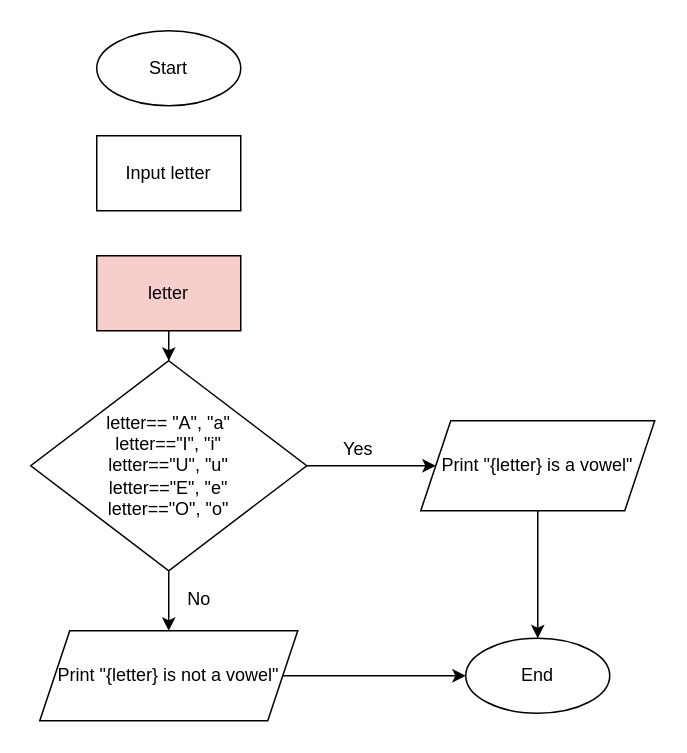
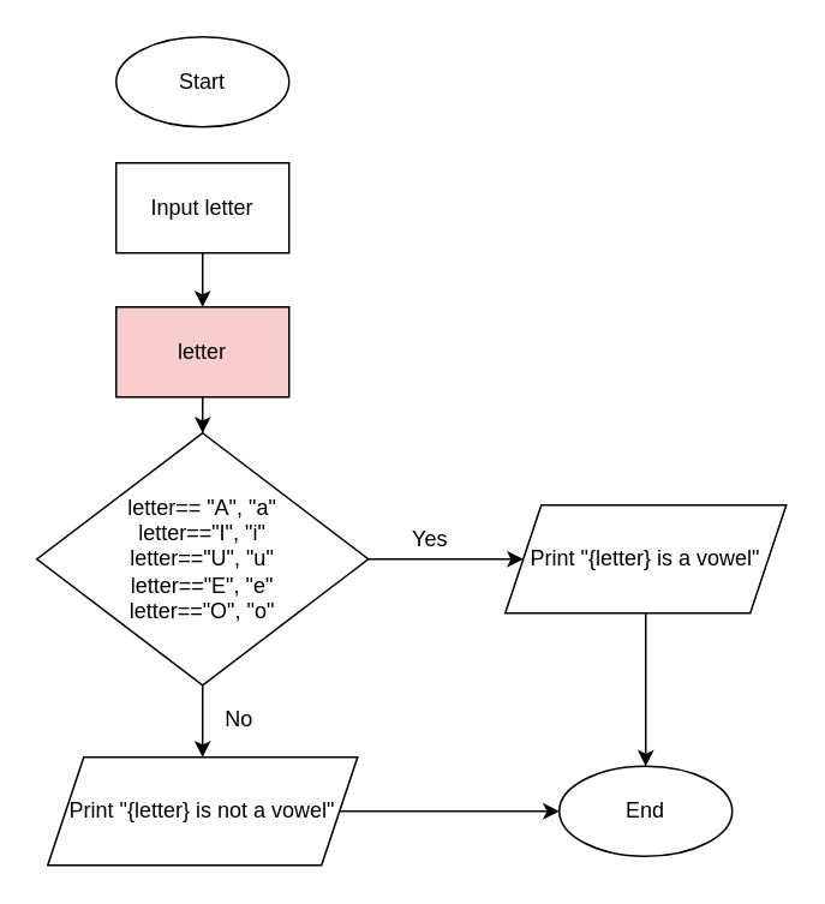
  <mxCell id="0" />
  <mxCell id="1" parent="0" />
  <mxCell id="2" value="Start" style="ellipse;whiteSpace=wrap;html=1;" vertex="1" parent="1"><mxGeometry x="64" y="20" width="96" height="50" as="geometry" /></mxCell>
+ <mxCell id="3" value="" style="edgeStyle=orthogonalEdgeStyle;rounded=0;orthogonalLoop=1;jettySize=auto;html=1;" edge="1" parent="1" source="4" target="6"><mxGeometry relative="1" as="geometry" /></mxCell>
  <mxCell id="4" value="Input letter" style="whiteSpace=wrap;html=1;" vertex="1" parent="1"><mxGeometry x="64" y="90" width="96" height="50" as="geometry" /></mxCell>
  <mxCell id="5" value="" style="edgeStyle=orthogonalEdgeStyle;rounded=0;orthogonalLoop=1;jettySize=auto;html=1;" edge="1" parent="1" source="6" target="12"><mxGeometry relative="1" as="geometry" /></mxCell>
  <mxCell id="6" value="letter" style="whiteSpace=wrap;html=1;fillColor=#f8cecc;" vertex="1" parent="1"><mxGeometry x="64" y="170" width="96" height="50" as="geometry" /></mxCell>
  <mxCell id="7" value="" style="edgeStyle=orthogonalEdgeStyle;rounded=0;orthogonalLoop=1;jettySize=auto;html=1;" edge="1" parent="1" source="8" target="9"><mxGeometry relative="1" as="geometry" /></mxCell>
  <mxCell id="8" value="Print &quot;{letter} is a vowel&quot;" style="shape=parallelogram;perimeter=parallelogramPerimeter;whiteSpace=wrap;html=1;fixedSize=1;" vertex="1" parent="1"><mxGeometry x="280" y="280" width="156" height="60" as="geometry" /></mxCell>
  <mxCell id="9" value="End" style="ellipse;whiteSpace=wrap;html=1;" vertex="1" parent="1"><mxGeometry x="310" y="425" width="96" height="50" as="geometry" /></mxCell>
  <mxCell id="10" value="" style="edgeStyle=orthogonalEdgeStyle;rounded=0;orthogonalLoop=1;jettySize=auto;html=1;" edge="1" parent="1" source="12" target="8"><mxGeometry relative="1" as="geometry" /></mxCell>
  <mxCell id="11" value="" style="edgeStyle=orthogonalEdgeStyle;rounded=0;orthogonalLoop=1;jettySize=auto;html=1;" edge="1" parent="1" source="12" target="14"><mxGeometry relative="1" as="geometry" /></mxCell>
  <mxCell id="12" value="letter== &quot;A&quot;, &quot;a&quot;&lt;br&gt;letter==&quot;I&quot;, &quot;i&quot;&lt;br&gt;letter==&quot;U&quot;, &quot;u&quot;&lt;br&gt;letter==&quot;E&quot;, &quot;e&quot;&lt;br&gt;letter==&quot;O&quot;, &quot;o&quot;" style="rhombus;whiteSpace=wrap;html=1;" vertex="1" parent="1"><mxGeometry x="20" y="240" width="184" height="140" as="geometry" /></mxCell>
  <mxCell id="13" value="" style="edgeStyle=orthogonalEdgeStyle;rounded=0;orthogonalLoop=1;jettySize=auto;html=1;" edge="1" parent="1" source="14" target="9"><mxGeometry relative="1" as="geometry" /></mxCell>
  <mxCell id="14" value="Print &quot;{letter} is not a vowel&quot;" style="shape=parallelogram;perimeter=parallelogramPerimeter;whiteSpace=wrap;html=1;fixedSize=1;" vertex="1" parent="1"><mxGeometry x="26" y="420" width="172" height="60" as="geometry" /></mxCell>
  <mxCell id="15" value="&lt;font style=&quot;font-size: 12px;&quot;&gt;No&lt;/font&gt;" style="text;strokeColor=none;fillColor=none;html=1;fontSize=24;fontStyle=0;verticalAlign=middle;align=center;" vertex="1" parent="1"><mxGeometry x="112" y="390" width="40" height="10" as="geometry" /></mxCell>
  <mxCell id="16" value="&lt;font style=&quot;font-size: 12px&quot;&gt;Yes&lt;/font&gt;" style="text;strokeColor=none;fillColor=none;html=1;fontSize=24;fontStyle=0;verticalAlign=middle;align=center;" vertex="1" parent="1"><mxGeometry x="218" y="290" width="40" height="10" as="geometry" /></mxCell>
